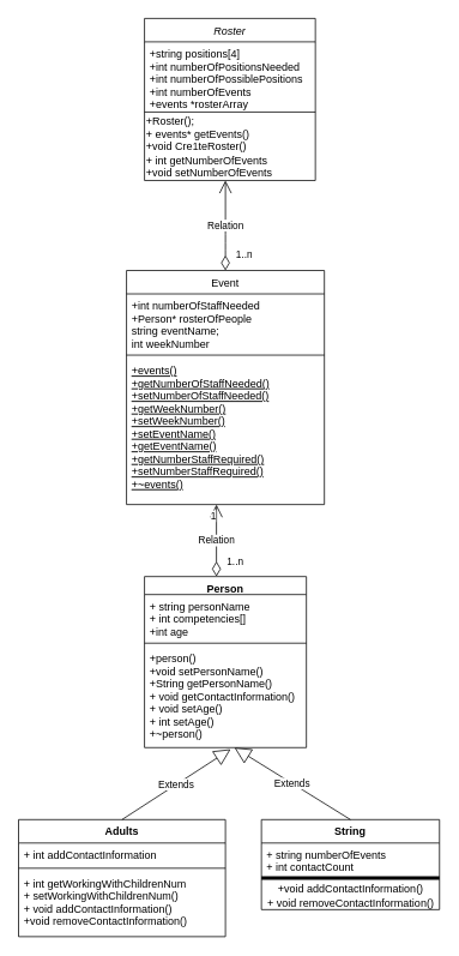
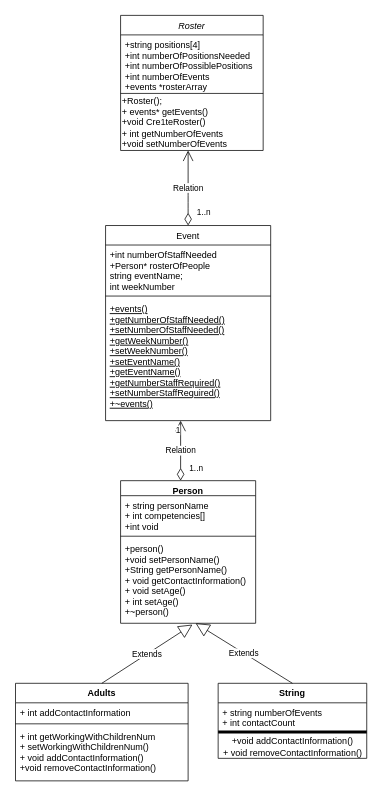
  <mxCell id="0" />
  <mxCell id="1" parent="0" />
  <mxCell id="2" value="Roster" style="swimlane;fontStyle=2;align=center;verticalAlign=top;childLayout=stackLayout;horizontal=1;startSize=26;horizontalStack=0;resizeParent=1;resizeLast=0;collapsible=1;marginBottom=0;rounded=0;shadow=0;strokeWidth=1;" parent="1" vertex="1"><mxGeometry x="160" y="20" width="190" height="180" as="geometry"><mxRectangle x="230" y="140" width="160" height="26" as="alternateBounds" /></mxGeometry></mxCell>
  <mxCell id="3" value="+string positions[4]&#10;+int numberOfPositionsNeeded&#10;+int numberOfPossiblePositions&#10;+int numberOfEvents&#10;+events *rosterArray" style="text;align=left;verticalAlign=top;spacingLeft=4;spacingRight=4;overflow=hidden;rotatable=0;points=[[0,0.5],[1,0.5]];portConstraint=eastwest;" parent="2" vertex="1"><mxGeometry y="26" width="190" height="74" as="geometry" /></mxCell>
  <mxCell id="4" value="" style="line;html=1;strokeWidth=1;align=left;verticalAlign=middle;spacingTop=-1;spacingLeft=3;spacingRight=3;rotatable=0;labelPosition=right;points=[];portConstraint=eastwest;" parent="2" vertex="1"><mxGeometry y="100" width="190" height="8" as="geometry" /></mxCell>
  <mxCell id="5" value="+Roster();&lt;br&gt;+ events* getEvents()&lt;br&gt;+void CreateRoster()&lt;br&gt;+ int getNumberOfEvents&lt;br&gt;+void setNumberOfEvents" style="text;html=1;align=left;verticalAlign=middle;resizable=0;points=[];autosize=1;strokeColor=none;fillColor=none;" parent="2" vertex="1"><mxGeometry y="108" width="190" height="70" as="geometry" /></mxCell>
  <mxCell id="6" value="Event" style="swimlane;fontStyle=0;align=center;verticalAlign=top;childLayout=stackLayout;horizontal=1;startSize=26;horizontalStack=0;resizeParent=1;resizeLast=0;collapsible=1;marginBottom=0;rounded=0;shadow=0;strokeWidth=1;" parent="1" vertex="1"><mxGeometry x="140" y="300" width="220" height="260" as="geometry"><mxRectangle x="130" y="380" width="160" height="26" as="alternateBounds" /></mxGeometry></mxCell>
  <mxCell id="7" value="+int numberOfStaffNeeded&#10;+Person* rosterOfPeople&#10;string eventName;&#10;int weekNumber" style="text;align=left;verticalAlign=top;spacingLeft=4;spacingRight=4;overflow=hidden;rotatable=0;points=[[0,0.5],[1,0.5]];portConstraint=eastwest;" parent="6" vertex="1"><mxGeometry y="26" width="220" height="64" as="geometry" /></mxCell>
  <mxCell id="8" value="" style="line;html=1;strokeWidth=1;align=left;verticalAlign=middle;spacingTop=-1;spacingLeft=3;spacingRight=3;rotatable=0;labelPosition=right;points=[];portConstraint=eastwest;" parent="6" vertex="1"><mxGeometry y="90" width="220" height="8" as="geometry" /></mxCell>
  <mxCell id="9" value="+events()&#10;+getNumberOfStaffNeeded()&#10;+setNumberOfStaffNeeded()&#10;+getWeekNumber()&#10;+setWeekNumber()&#10;+setEventName()&#10;+getEventName()&#10;+getNumberStaffRequired()&#10;+setNumberStaffRequired()&#10;+~events()&#10;&#10;" style="text;align=left;verticalAlign=top;spacingLeft=4;spacingRight=4;overflow=hidden;rotatable=0;points=[[0,0.5],[1,0.5]];portConstraint=eastwest;fontStyle=4" parent="6" vertex="1"><mxGeometry y="98" width="220" height="160" as="geometry" /></mxCell>
  <mxCell id="10" value="Person" style="swimlane;fontStyle=1;align=center;verticalAlign=top;childLayout=stackLayout;horizontal=1;startSize=20;horizontalStack=0;resizeParent=1;resizeParentMax=0;resizeLast=0;collapsible=1;marginBottom=0;" parent="1" vertex="1"><mxGeometry x="160" y="640" width="180" height="190" as="geometry" /></mxCell>
- <mxCell id="11" value="+ string personName&#10;+ int competencies[]&#10;+int age&#10;" style="text;strokeColor=none;fillColor=none;align=left;verticalAlign=top;spacingLeft=4;spacingRight=4;overflow=hidden;rotatable=0;points=[[0,0.5],[1,0.5]];portConstraint=eastwest;" parent="10" vertex="1"><mxGeometry y="20" width="180" height="50" as="geometry" /></mxCell>
+ <mxCell id="11" value="+ string personName&#10;+ int competencies[]&#10;+int void&#10;" style="text;strokeColor=none;fillColor=none;align=left;verticalAlign=top;spacingLeft=4;spacingRight=4;overflow=hidden;rotatable=0;points=[[0,0.5],[1,0.5]];portConstraint=eastwest;" parent="10" vertex="1"><mxGeometry y="20" width="180" height="50" as="geometry" /></mxCell>
  <mxCell id="12" value="" style="line;strokeWidth=1;fillColor=none;align=left;verticalAlign=middle;spacingTop=-1;spacingLeft=3;spacingRight=3;rotatable=0;labelPosition=right;points=[];portConstraint=eastwest;" parent="10" vertex="1"><mxGeometry y="70" width="180" height="8" as="geometry" /></mxCell>
  <mxCell id="13" value="+person()&#10;+void setPersonName()&#10;+String getPersonName()&#10;+ void getContactInformation()&#10;+ void setAge()&#10;+ int setAge()&#10;+~person()&#10;&#10;" style="text;strokeColor=none;fillColor=none;align=left;verticalAlign=top;spacingLeft=4;spacingRight=4;overflow=hidden;rotatable=0;points=[[0,0.5],[1,0.5]];portConstraint=eastwest;" parent="10" vertex="1"><mxGeometry y="78" width="180" height="112" as="geometry" /></mxCell>
  <mxCell id="14" value="String" style="swimlane;fontStyle=1;align=center;verticalAlign=top;childLayout=stackLayout;horizontal=1;startSize=26;horizontalStack=0;resizeParent=1;resizeParentMax=0;resizeLast=0;collapsible=1;marginBottom=0;" parent="1" vertex="1"><mxGeometry x="290" y="910" width="198" height="100" as="geometry" /></mxCell>
  <mxCell id="15" value="+ string numberOfEvents&#10;+ int contactCount" style="text;strokeColor=none;fillColor=none;align=left;verticalAlign=top;spacingLeft=4;spacingRight=4;overflow=hidden;rotatable=0;points=[[0,0.5],[1,0.5]];portConstraint=eastwest;" parent="14" vertex="1"><mxGeometry y="26" width="198" height="34" as="geometry" /></mxCell>
  <mxCell id="16" value="" style="line;strokeWidth=4;html=1;perimeter=backbonePerimeter;points=[];outlineConnect=0;" parent="14" vertex="1"><mxGeometry y="60" width="198" height="10" as="geometry" /></mxCell>
  <mxCell id="17" value="+void addContactInformation()&lt;br&gt;+ void removeContactInformation()" style="text;html=1;align=center;verticalAlign=middle;resizable=0;points=[];autosize=1;strokeColor=none;" parent="14" vertex="1"><mxGeometry y="70" width="198" height="30" as="geometry" /></mxCell>
  <mxCell id="18" value="Adults" style="swimlane;fontStyle=1;align=center;verticalAlign=top;childLayout=stackLayout;horizontal=1;startSize=26;horizontalStack=0;resizeParent=1;resizeParentMax=0;resizeLast=0;collapsible=1;marginBottom=0;" parent="1" vertex="1"><mxGeometry x="20" y="910" width="230" height="130" as="geometry" /></mxCell>
  <mxCell id="19" value="+ int addContactInformation" style="text;strokeColor=none;fillColor=none;align=left;verticalAlign=top;spacingLeft=4;spacingRight=4;overflow=hidden;rotatable=0;points=[[0,0.5],[1,0.5]];portConstraint=eastwest;" parent="18" vertex="1"><mxGeometry y="26" width="230" height="24" as="geometry" /></mxCell>
  <mxCell id="20" value="" style="line;strokeWidth=1;fillColor=none;align=left;verticalAlign=middle;spacingTop=-1;spacingLeft=3;spacingRight=3;rotatable=0;labelPosition=right;points=[];portConstraint=eastwest;" parent="18" vertex="1"><mxGeometry y="50" width="230" height="8" as="geometry" /></mxCell>
  <mxCell id="21" value="+ int getWorkingWithChildrenNum&#10;+ setWorkingWithChildrenNum()&#10;+ void addContactInformation()&#10;+void removeContactInformation()" style="text;strokeColor=none;fillColor=none;align=left;verticalAlign=top;spacingLeft=4;spacingRight=4;overflow=hidden;rotatable=0;points=[[0,0.5],[1,0.5]];portConstraint=eastwest;" parent="18" vertex="1"><mxGeometry y="58" width="230" height="72" as="geometry" /></mxCell>
  <mxCell id="22" value="Extends" style="endArrow=block;endSize=16;endFill=0;html=1;exitX=0.5;exitY=0;exitDx=0;exitDy=0;" parent="1" source="14" edge="1"><mxGeometry width="160" relative="1" as="geometry"><mxPoint x="200" y="620" as="sourcePoint" /><mxPoint x="260" y="830" as="targetPoint" /></mxGeometry></mxCell>
  <mxCell id="23" value="Extends" style="endArrow=block;endSize=16;endFill=0;html=1;exitX=0.5;exitY=0;exitDx=0;exitDy=0;entryX=0.532;entryY=1.016;entryDx=0;entryDy=0;entryPerimeter=0;" parent="1" source="18" target="13" edge="1"><mxGeometry width="160" relative="1" as="geometry"><mxPoint x="420" y="840" as="sourcePoint" /><mxPoint x="260" y="910" as="targetPoint" /><Array as="points" /></mxGeometry></mxCell>
  <mxCell id="24" value="Relation" style="endArrow=open;html=1;endSize=12;startArrow=diamondThin;startSize=14;startFill=0;edgeStyle=orthogonalEdgeStyle;entryX=0.5;entryY=1;entryDx=0;entryDy=0;exitX=0.5;exitY=0;exitDx=0;exitDy=0;" parent="1" edge="1"><mxGeometry relative="1" as="geometry"><mxPoint x="240" y="640" as="sourcePoint" /><mxPoint x="240" y="560" as="targetPoint" /></mxGeometry></mxCell>
  <mxCell id="25" value="1..n" style="edgeLabel;resizable=0;html=1;align=left;verticalAlign=top;" parent="24" connectable="0" vertex="1"><mxGeometry x="-1" relative="1" as="geometry"><mxPoint x="10" y="-30" as="offset" /></mxGeometry></mxCell>
  <mxCell id="26" value="1" style="edgeLabel;resizable=0;html=1;align=right;verticalAlign=top;" parent="24" connectable="0" vertex="1"><mxGeometry x="1" relative="1" as="geometry" /></mxCell>
  <mxCell id="27" value="Relation" style="endArrow=open;html=1;endSize=12;startArrow=diamondThin;startSize=14;startFill=0;edgeStyle=orthogonalEdgeStyle;exitX=0.5;exitY=0;exitDx=0;exitDy=0;" parent="1" source="6" edge="1"><mxGeometry relative="1" as="geometry"><mxPoint x="250" y="290" as="sourcePoint" /><mxPoint x="250" y="200" as="targetPoint" /><Array as="points"><mxPoint x="250" y="270" /><mxPoint x="250" y="270" /></Array></mxGeometry></mxCell>
  <mxCell id="28" value="1..n" style="edgeLabel;resizable=0;html=1;align=left;verticalAlign=top;" parent="27" connectable="0" vertex="1"><mxGeometry x="-1" relative="1" as="geometry"><mxPoint x="10" y="-30" as="offset" /></mxGeometry></mxCell>
  <mxCell id="29" value="1" style="edgeLabel;resizable=0;html=1;align=right;verticalAlign=top;" parent="27" connectable="0" vertex="1"><mxGeometry x="1" relative="1" as="geometry"><mxPoint x="-30" y="-50" as="offset" /></mxGeometry></mxCell>
